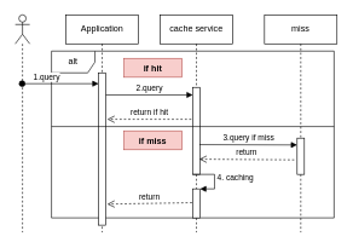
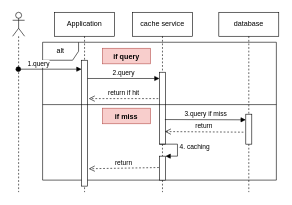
  <mxCell id="0" />
  <mxCell id="1" parent="0" />
  <mxCell id="2" value="alt" style="shape=umlFrame;whiteSpace=wrap;html=1;" parent="1" vertex="1"><mxGeometry x="70" y="70" width="390" height="230" as="geometry" /></mxCell>
  <mxCell id="3" value="" style="shape=umlLifeline;participant=umlActor;perimeter=lifelinePerimeter;whiteSpace=wrap;html=1;container=1;collapsible=0;recursiveResize=0;verticalAlign=top;spacingTop=36;outlineConnect=0;" parent="1" vertex="1"><mxGeometry x="20" y="20" width="20" height="300" as="geometry" /></mxCell>
  <mxCell id="4" value="Application" style="shape=umlLifeline;perimeter=lifelinePerimeter;whiteSpace=wrap;html=1;container=1;collapsible=0;recursiveResize=0;outlineConnect=0;" parent="1" vertex="1"><mxGeometry x="90" y="20" width="100" height="300" as="geometry" /></mxCell>
  <mxCell id="5" value="" style="html=1;points=[];perimeter=orthogonalPerimeter;" parent="4" vertex="1"><mxGeometry x="45" y="80" width="10" height="210" as="geometry" /></mxCell>
  <mxCell id="6" value="cache service" style="shape=umlLifeline;perimeter=lifelinePerimeter;whiteSpace=wrap;html=1;container=1;collapsible=0;recursiveResize=0;outlineConnect=0;" parent="1" vertex="1"><mxGeometry x="220" y="20" width="100" height="300" as="geometry" /></mxCell>
  <mxCell id="7" value="" style="html=1;points=[];perimeter=orthogonalPerimeter;" parent="6" vertex="1"><mxGeometry x="45" y="100" width="10" height="120" as="geometry" /></mxCell>
  <mxCell id="8" value="" style="html=1;points=[];perimeter=orthogonalPerimeter;" parent="6" vertex="1"><mxGeometry x="45" y="240" width="10" height="40" as="geometry" /></mxCell>
  <mxCell id="9" value="4. caching" style="edgeStyle=orthogonalEdgeStyle;html=1;align=left;spacingLeft=2;endArrow=block;rounded=0;entryX=1;entryY=0;" parent="6" target="8" edge="1"><mxGeometry relative="1" as="geometry"><mxPoint x="45" y="220" as="sourcePoint" /><Array as="points"><mxPoint x="75" y="220" /></Array></mxGeometry></mxCell>
- <mxCell id="10" value="miss" style="shape=umlLifeline;perimeter=lifelinePerimeter;whiteSpace=wrap;html=1;container=1;collapsible=0;recursiveResize=0;outlineConnect=0;" parent="1" vertex="1"><mxGeometry x="364" y="20" width="100" height="300" as="geometry" /></mxCell>
+ <mxCell id="10" value="database" style="shape=umlLifeline;perimeter=lifelinePerimeter;whiteSpace=wrap;html=1;container=1;collapsible=0;recursiveResize=0;outlineConnect=0;" parent="1" vertex="1"><mxGeometry x="364" y="20" width="100" height="300" as="geometry" /></mxCell>
  <mxCell id="11" value="" style="html=1;points=[];perimeter=orthogonalPerimeter;" parent="10" vertex="1"><mxGeometry x="45" y="170" width="10" height="50" as="geometry" /></mxCell>
  <mxCell id="12" value="1.query" style="html=1;verticalAlign=bottom;startArrow=oval;endArrow=block;startSize=8;entryX=0;entryY=0.071;entryDx=0;entryDy=0;entryPerimeter=0;align=right;" parent="1" source="3" target="5" edge="1"><mxGeometry relative="1" as="geometry"><mxPoint x="95" y="100" as="sourcePoint" /></mxGeometry></mxCell>
  <mxCell id="13" value="2.query" style="html=1;verticalAlign=bottom;endArrow=block;entryX=0;entryY=0.087;entryDx=0;entryDy=0;entryPerimeter=0;" parent="1" source="5" target="7" edge="1"><mxGeometry relative="1" as="geometry"><mxPoint x="195" y="120" as="sourcePoint" /></mxGeometry></mxCell>
  <mxCell id="14" value="return if hit" style="html=1;verticalAlign=bottom;endArrow=open;dashed=1;endSize=8;" parent="1" edge="1"><mxGeometry relative="1" as="geometry"><mxPoint x="147" y="164" as="targetPoint" /><mxPoint x="263" y="164" as="sourcePoint" /></mxGeometry></mxCell>
  <mxCell id="15" value="3.query if miss" style="html=1;verticalAlign=bottom;endArrow=block;entryX=0;entryY=0.188;entryDx=0;entryDy=0;entryPerimeter=0;exitX=0.9;exitY=0.658;exitDx=0;exitDy=0;exitPerimeter=0;" parent="1" source="7" target="11" edge="1"><mxGeometry relative="1" as="geometry"><mxPoint x="274" y="185" as="sourcePoint" /></mxGeometry></mxCell>
  <mxCell id="16" value="return" style="html=1;verticalAlign=bottom;endArrow=open;dashed=1;endSize=8;entryX=0.9;entryY=0.825;entryDx=0;entryDy=0;entryPerimeter=0;" parent="1" target="7" edge="1"><mxGeometry relative="1" as="geometry"><mxPoint x="274" y="213" as="targetPoint" /><mxPoint x="405" y="220" as="sourcePoint" /></mxGeometry></mxCell>
  <mxCell id="17" value="return" style="html=1;verticalAlign=bottom;endArrow=open;dashed=1;endSize=8;exitX=-0.1;exitY=0.475;exitDx=0;exitDy=0;exitPerimeter=0;entryX=1.2;entryY=0.862;entryDx=0;entryDy=0;entryPerimeter=0;" parent="1" source="8" target="5" edge="1"><mxGeometry relative="1" as="geometry"><mxPoint x="260" y="280" as="sourcePoint" /><mxPoint x="180" y="280" as="targetPoint" /></mxGeometry></mxCell>
  <mxCell id="18" value="" style="line;strokeWidth=1;fillColor=none;align=left;verticalAlign=middle;spacingTop=-1;spacingLeft=3;spacingRight=3;rotatable=0;labelPosition=right;points=[];portConstraint=eastwest;" parent="1" vertex="1"><mxGeometry x="70" y="170" width="390" height="8" as="geometry" /></mxCell>
- <mxCell id="19" value="if hit" style="text;align=center;fontStyle=1;verticalAlign=middle;spacingLeft=3;spacingRight=3;strokeColor=#b85450;rotatable=0;points=[[0,0.5],[1,0.5]];portConstraint=eastwest;fillColor=#f8cecc;" parent="1" vertex="1"><mxGeometry x="170" y="80" width="80" height="26" as="geometry" /></mxCell>
+ <mxCell id="19" value="if query" style="text;align=center;fontStyle=1;verticalAlign=middle;spacingLeft=3;spacingRight=3;strokeColor=#b85450;rotatable=0;points=[[0,0.5],[1,0.5]];portConstraint=eastwest;fillColor=#f8cecc;" parent="1" vertex="1"><mxGeometry x="170" y="80" width="80" height="26" as="geometry" /></mxCell>
  <mxCell id="20" value="if miss" style="text;align=center;fontStyle=1;verticalAlign=middle;spacingLeft=3;spacingRight=3;strokeColor=#b85450;rotatable=0;points=[[0,0.5],[1,0.5]];portConstraint=eastwest;fillColor=#f8cecc;" parent="1" vertex="1"><mxGeometry x="170" y="180" width="80" height="26" as="geometry" /></mxCell>
